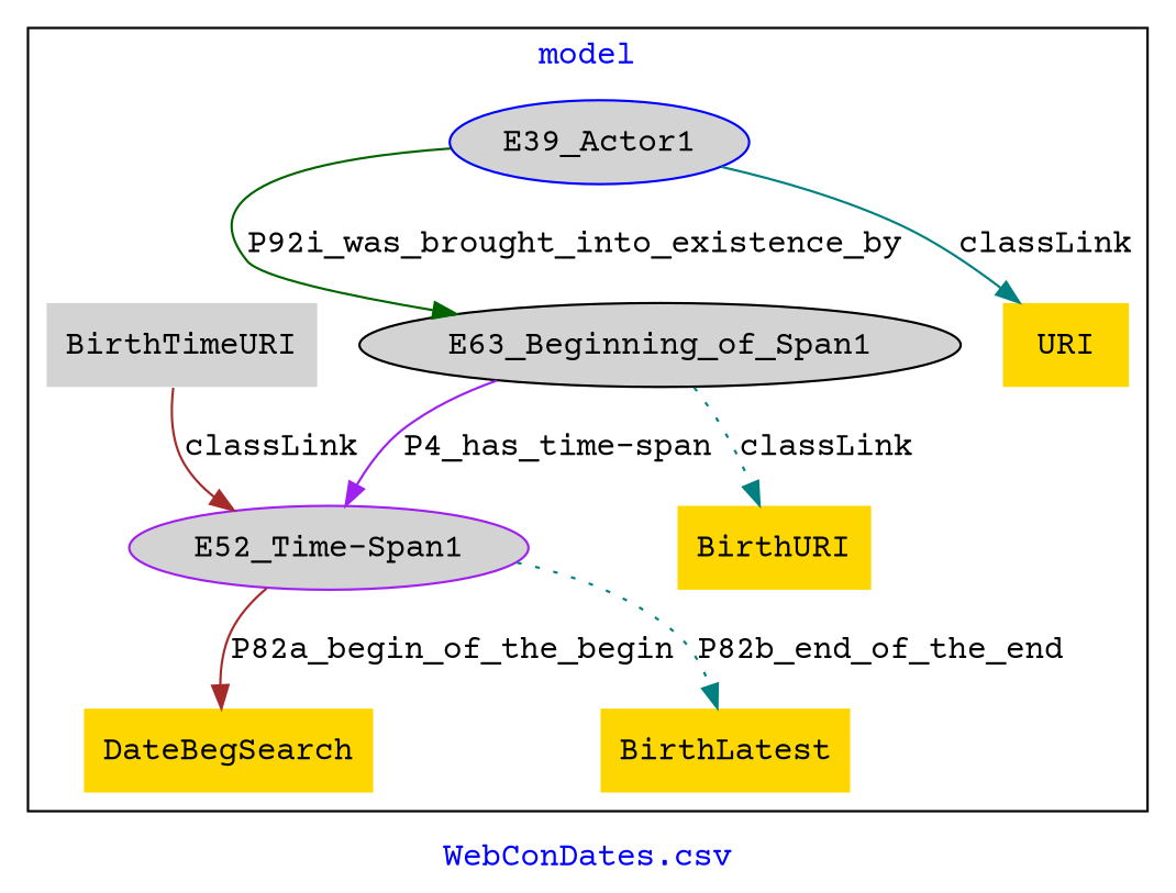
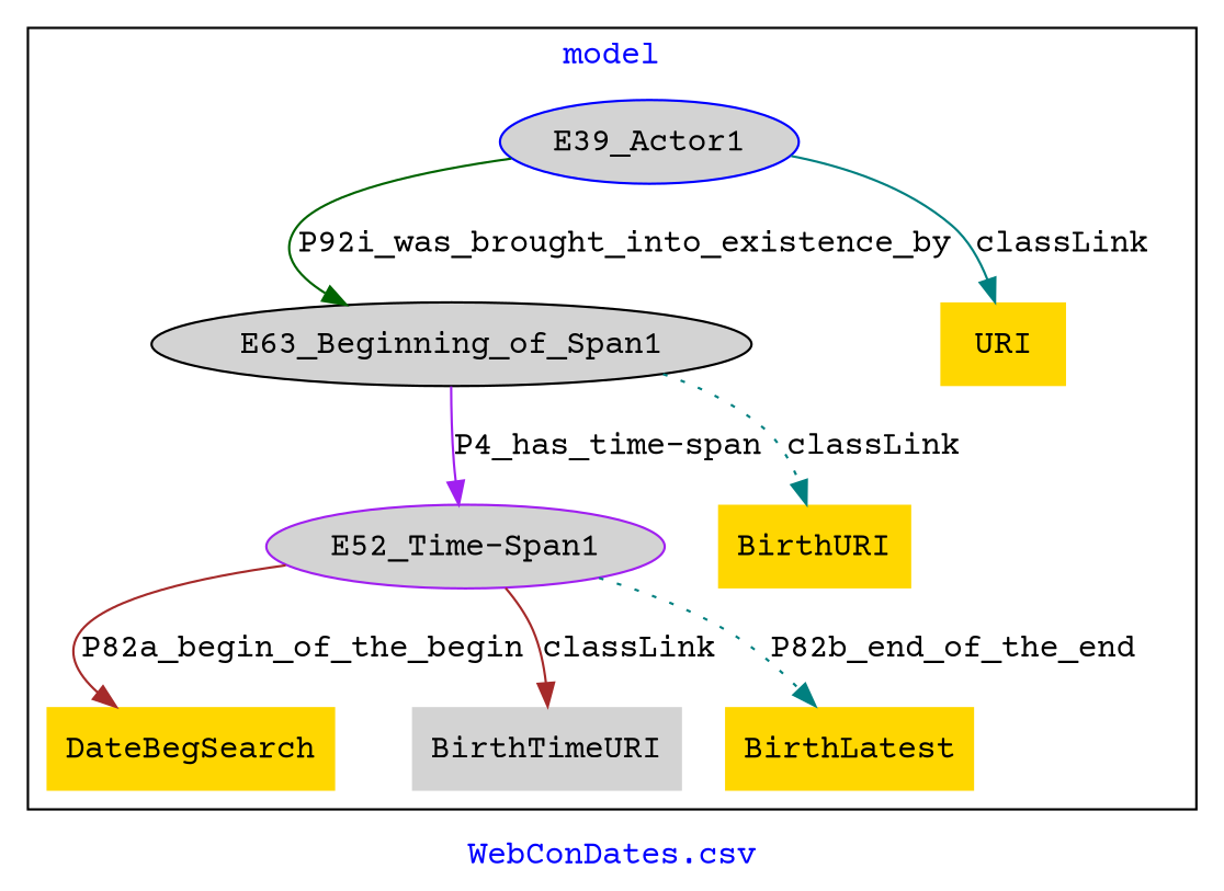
  digraph {
    fontcolor=blue
    fontname="Courier Prime"
    label="WebConDates.csv"
    remincross=true
    node [color=blue fillcolor=lightgray fontname="Courier Prime" style=filled shape=plaintext]
    edge [color=teal fontcolor=black fontname="Courier Prime" style=solid]
    n1 [label=E39_Actor1 shape=""]
    n2 [color=black label=E63_Beginning_of_Span1 shape=""]
    n3 [color=purple label="E52_Time-Span1" shape=""]
    n4 [fillcolor=gold label=BirthURI]
    n5 [fillcolor=gold label=DateBegSearch]
    n6 [color=black fillcolor=gold label=URI]
    n7 [color=purple label=BirthTimeURI]
    n8 [color=purple fillcolor=gold label=BirthLatest]
    subgraph cluster_1 {
      label=model
      n1
      n2
      n3
      n4
      n5
      n6
      n7
      n8
    }
    n1 -> n2 [color=darkgreen label=P92i_was_brought_into_existence_by]
    n1 -> n6 [label=classLink]
    n2 -> n3 [color=purple label="P4_has_time-span"]
    n2 -> n4 [label=classLink style=dotted]
    n3 -> n5 [color=brown label=P82a_begin_of_the_begin]
-   n7 -> n3 [color=brown label=classLink]
+   n3 -> n7 [color=brown label=classLink]
    n3 -> n8 [label=P82b_end_of_the_end style=dotted]
  }
